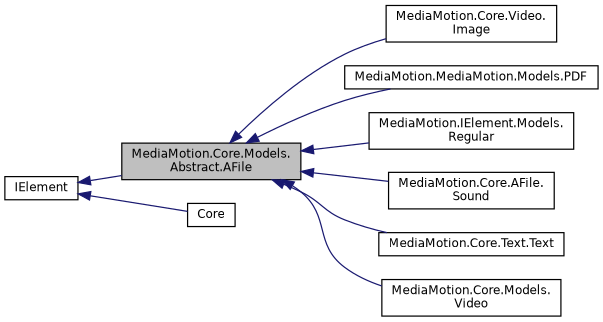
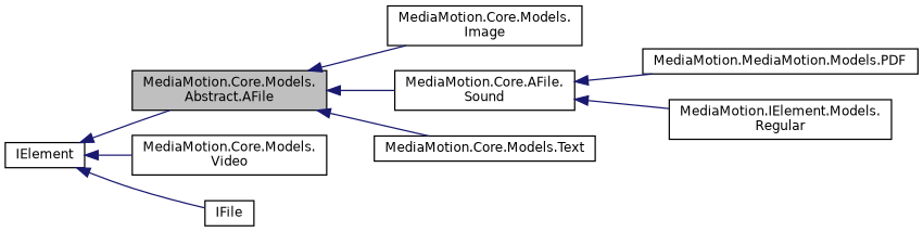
  digraph {
    rankdir=LR
    node [color=black fillcolor=white fontname=Helvetica fontsize=10 shape=record style=filled]
    edge [color=midnightblue dir=back fontname=Helvetica fontsize=10 labelfontname=Helvetica labelfontsize=10 style=solid]
    n1 [fillcolor=grey75 fontcolor=black height=0.2 label="MediaMotion.Core.Models.\lAbstract.AFile" width=0.4]
-   n2 [height=0.2 label="MediaMotion.Core.Video.\lImage" width=0.4]
+   n2 [height=0.2 label="MediaMotion.Core.Models.\lImage" width=0.4]
    n3 [height=0.2 label="MediaMotion.MediaMotion.Models.PDF" width=0.4]
    n4 [height=0.2 label="MediaMotion.IElement.Models.\lRegular" width=0.4]
    n5 [height=0.2 label="MediaMotion.Core.AFile.\lSound" width=0.4]
-   n6 [height=0.2 label="MediaMotion.Core.Text.Text" width=0.4]
+   n6 [height=0.2 label="MediaMotion.Core.Models.Text" width=0.4]
    n7 [height=0.2 label="MediaMotion.Core.Models.\lVideo" width=0.4]
-   n8 [height=0.2 label=Core width=0.4]
+   n8 [height=0.2 label=IFile width=0.4]
    n9 [height=0.2 label=IElement width=0.4]
    n1 -> n2
-   n1 -> n3
-   n1 -> n4
+   n5 -> n3
+   n5 -> n4
    n1 -> n5
    n1 -> n6
-   n1 -> n7
+   n9 -> n7
    n9 -> n1
    n9 -> n8
  }
